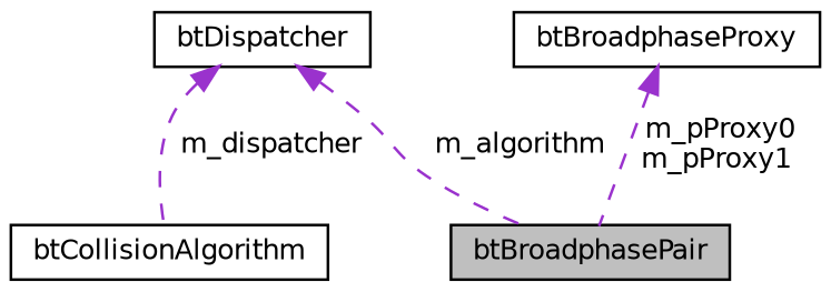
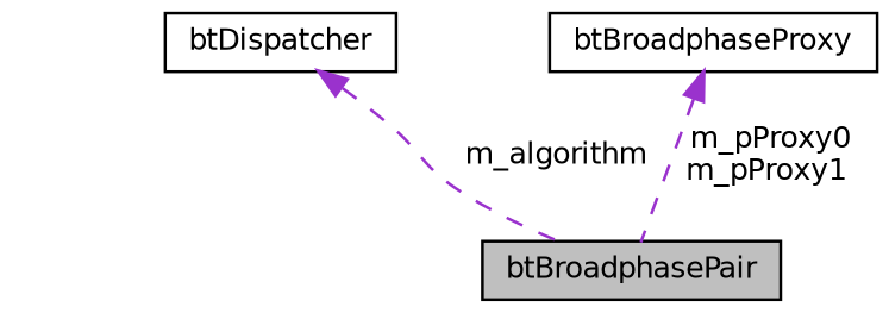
  digraph {
    node [color=black fillcolor=white fontname=Helvetica fontsize=10 shape=record style=filled]
    edge [color=darkorchid3 dir=back fontname=Helvetica fontsize=10 labelfontname=Helvetica labelfontsize=10 style=dashed]
    n1 [fillcolor=grey75 fontcolor=black height=0.2 label=btBroadphasePair width=0.4]
-   n2 [height=0.2 label=btCollisionAlgorithm width=0.4]
    n3 [height=0.2 label=btDispatcher width=0.4]
    n4 [height=0.2 label=btBroadphaseProxy width=0.4]
    n3 -> n1 [label=" m_algorithm"]
-   n3 -> n2 [label=" m_dispatcher"]
    n4 -> n1 [label=" m_pProxy0\nm_pProxy1"]
  }
